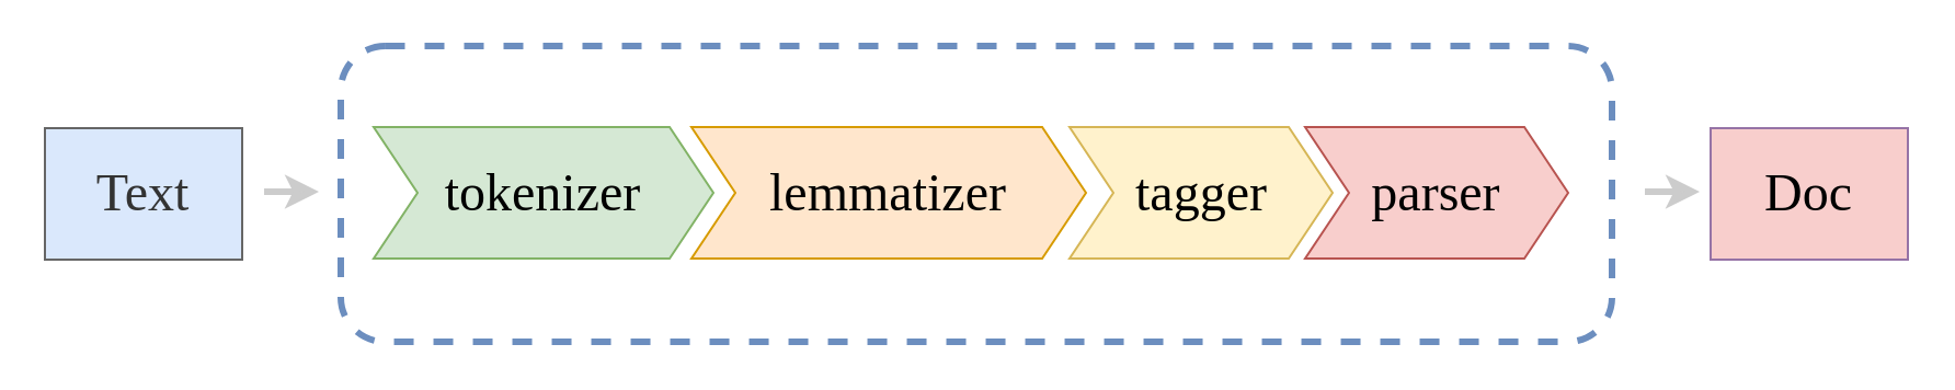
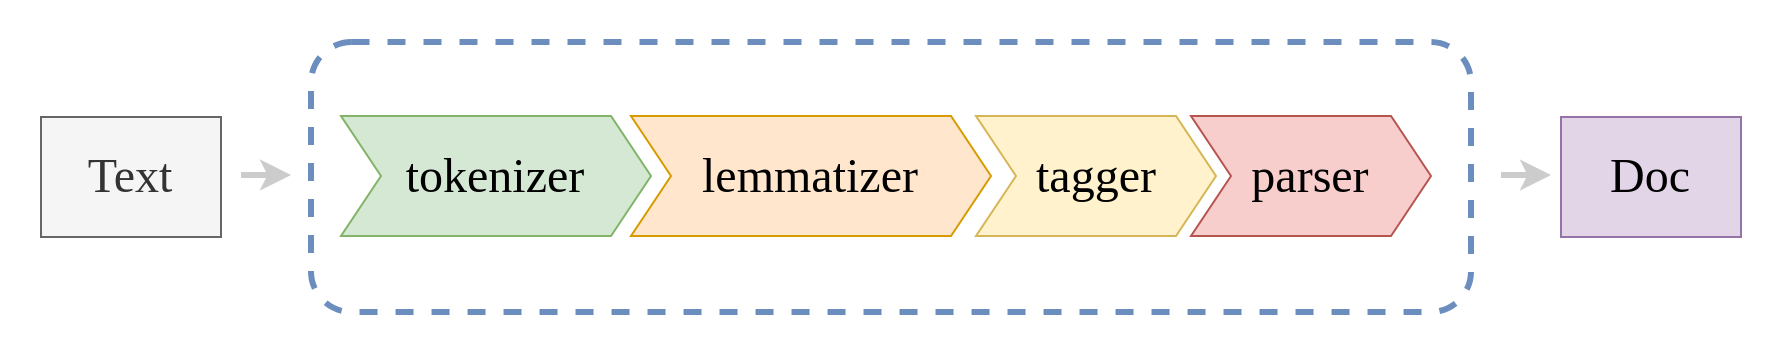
  <mxCell id="0" />
  <mxCell id="1" parent="0" />
  <mxCell id="2" value="" style="rounded=1;whiteSpace=wrap;html=1;strokeColor=#6C8EBF;fillColor=none;strokeWidth=3;dashed=1;fontSize=24;fontFamily=Verdana;" parent="1" vertex="1"><mxGeometry x="155" y="20.5" width="580" height="135" as="geometry" /></mxCell>
  <mxCell id="3" value="" style="edgeStyle=orthogonalEdgeStyle;rounded=0;orthogonalLoop=1;jettySize=auto;html=1;strokeColor=#CCCCCC;strokeWidth=3;fontSize=24;fontFamily=Verdana;" parent="1" edge="1"><mxGeometry relative="1" as="geometry"><mxPoint x="120" y="87" as="sourcePoint" /><mxPoint x="145" y="87" as="targetPoint" /></mxGeometry></mxCell>
- <mxCell id="4" value="&lt;font style=&quot;font-size: 24px;&quot;&gt;Text&lt;/font&gt;" style="rounded=0;whiteSpace=wrap;html=1;fillColor=#dae8fc;strokeColor=#666666;fontColor=#333333;aspect=fixed;fontSize=24;fontFamily=Verdana;" parent="1" vertex="1"><mxGeometry x="20" y="58" width="90" height="60" as="geometry" /></mxCell>
+ <mxCell id="4" value="&lt;font style=&quot;font-size: 24px;&quot;&gt;Text&lt;/font&gt;" style="rounded=0;whiteSpace=wrap;html=1;fillColor=#f5f5f5;strokeColor=#666666;fontColor=#333333;aspect=fixed;fontSize=24;fontFamily=Verdana;" parent="1" vertex="1"><mxGeometry x="20" y="58" width="90" height="60" as="geometry" /></mxCell>
  <mxCell id="5" value="&lt;font style=&quot;font-size: 24px;&quot;&gt;tagger&lt;/font&gt;" style="shape=step;perimeter=stepPerimeter;whiteSpace=wrap;html=1;fixedSize=1;strokeColor=#d6b656;fillColor=#fff2cc;fontSize=24;fontFamily=Verdana;" parent="1" vertex="1"><mxGeometry x="487.5" y="57.5" width="120" height="60" as="geometry" /></mxCell>
  <mxCell id="6" style="edgeStyle=orthogonalEdgeStyle;rounded=0;orthogonalLoop=1;jettySize=auto;html=1;exitX=0.5;exitY=1;exitDx=0;exitDy=0;fontSize=24;fontFamily=Verdana;" parent="1" source="4" target="4" edge="1"><mxGeometry relative="1" as="geometry" /></mxCell>
  <mxCell id="7" value="&lt;font style=&quot;font-size: 24px;&quot;&gt;parser&lt;/font&gt;" style="shape=step;perimeter=stepPerimeter;whiteSpace=wrap;html=1;fixedSize=1;strokeColor=#b85450;fillColor=#f8cecc;fontSize=24;fontFamily=Verdana;" parent="1" vertex="1"><mxGeometry x="595" y="57.5" width="120" height="60" as="geometry" /></mxCell>
  <mxCell id="8" value="&lt;font style=&quot;font-size: 24px&quot;&gt;lemmatizer&lt;br style=&quot;font-size: 24px&quot;&gt;&lt;/font&gt;" style="shape=step;perimeter=stepPerimeter;whiteSpace=wrap;html=1;fixedSize=1;strokeColor=#d79b00;fillColor=#ffe6cc;fontSize=24;fontFamily=Verdana;" parent="1" vertex="1"><mxGeometry x="315" y="57.5" width="180" height="60" as="geometry" /></mxCell>
  <mxCell id="9" value="&lt;font style=&quot;font-size: 24px;&quot;&gt;tokenizer&lt;/font&gt;" style="shape=step;perimeter=stepPerimeter;whiteSpace=wrap;html=1;fixedSize=1;strokeColor=#82b366;fillColor=#d5e8d4;fontSize=24;fontFamily=Verdana;" parent="1" vertex="1"><mxGeometry x="170" y="57.5" width="155" height="60" as="geometry" /></mxCell>
- <mxCell id="10" value="&lt;font style=&quot;font-size: 24px;&quot;&gt;Doc&lt;/font&gt;" style="rounded=0;whiteSpace=wrap;html=1;fillColor=#f8cecc;strokeColor=#9673a6;aspect=fixed;fontSize=24;fontFamily=Verdana;" parent="1" vertex="1"><mxGeometry x="780" y="58" width="90" height="60" as="geometry" /></mxCell>
+ <mxCell id="10" value="&lt;font style=&quot;font-size: 24px;&quot;&gt;Doc&lt;/font&gt;" style="rounded=0;whiteSpace=wrap;html=1;fillColor=#e1d5e7;strokeColor=#9673a6;aspect=fixed;fontSize=24;fontFamily=Verdana;" parent="1" vertex="1"><mxGeometry x="780" y="58" width="90" height="60" as="geometry" /></mxCell>
  <mxCell id="11" value="" style="edgeStyle=orthogonalEdgeStyle;rounded=0;orthogonalLoop=1;jettySize=auto;html=1;strokeColor=#CCCCCC;strokeWidth=3;fontSize=24;fontFamily=Verdana;" edge="1" parent="1"><mxGeometry relative="1" as="geometry"><mxPoint x="750" y="87" as="sourcePoint" /><mxPoint x="775" y="87" as="targetPoint" /></mxGeometry></mxCell>
